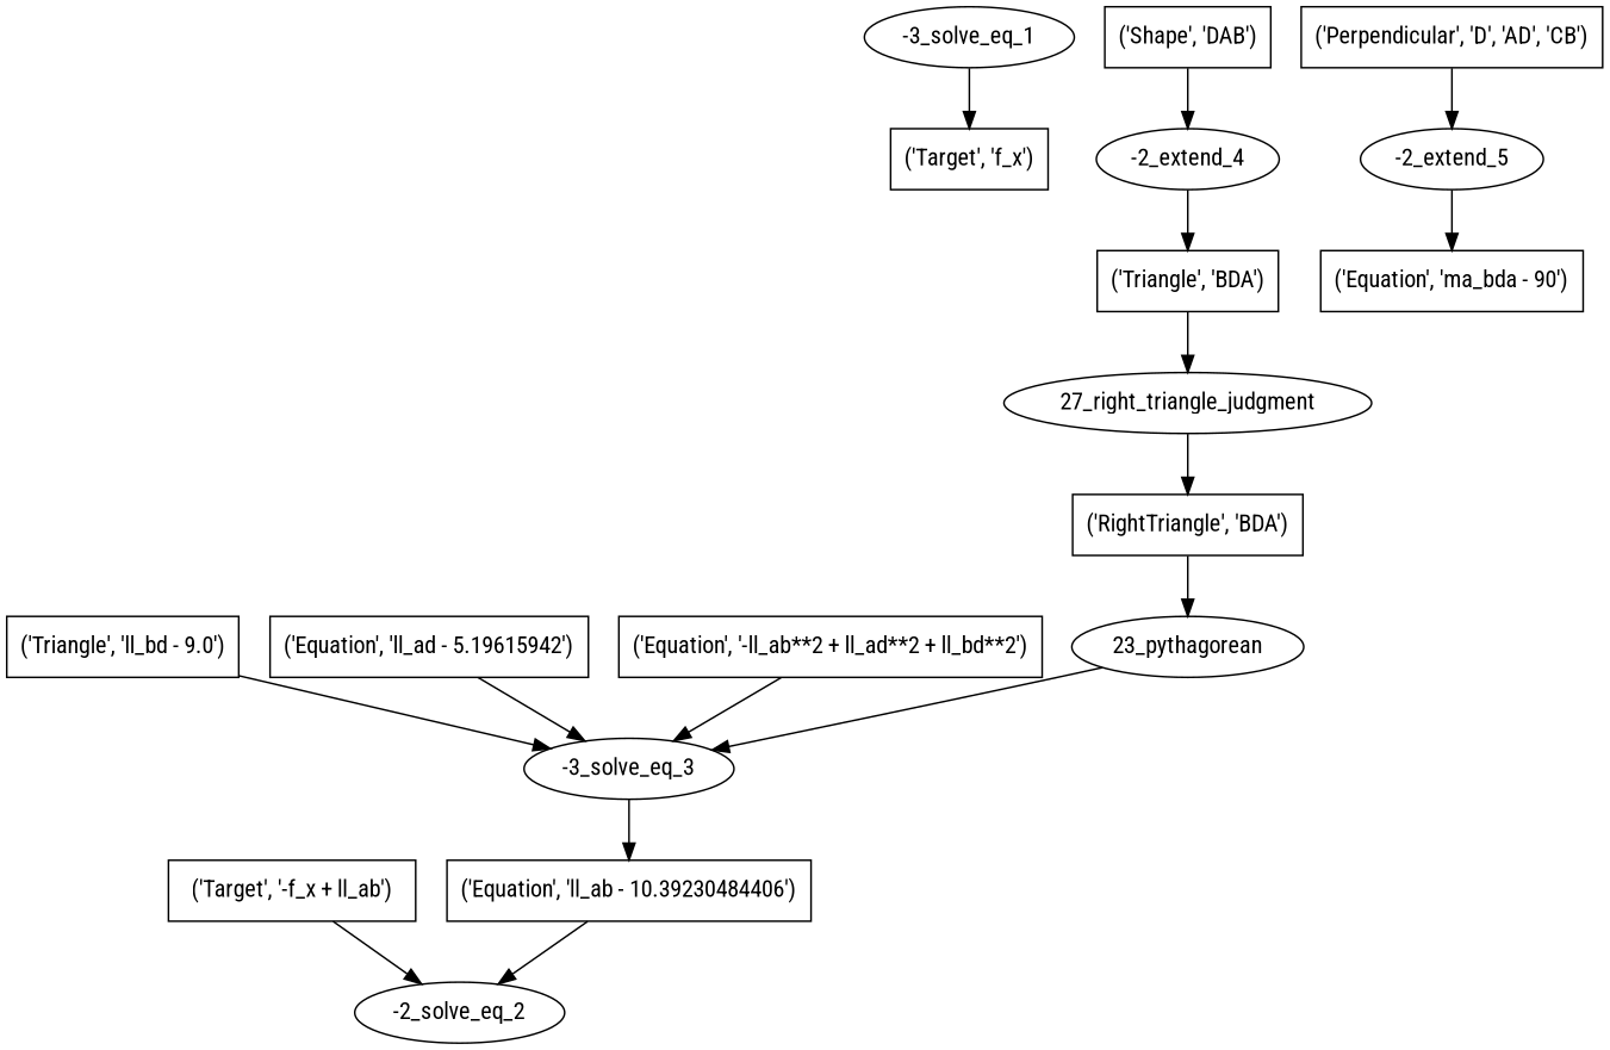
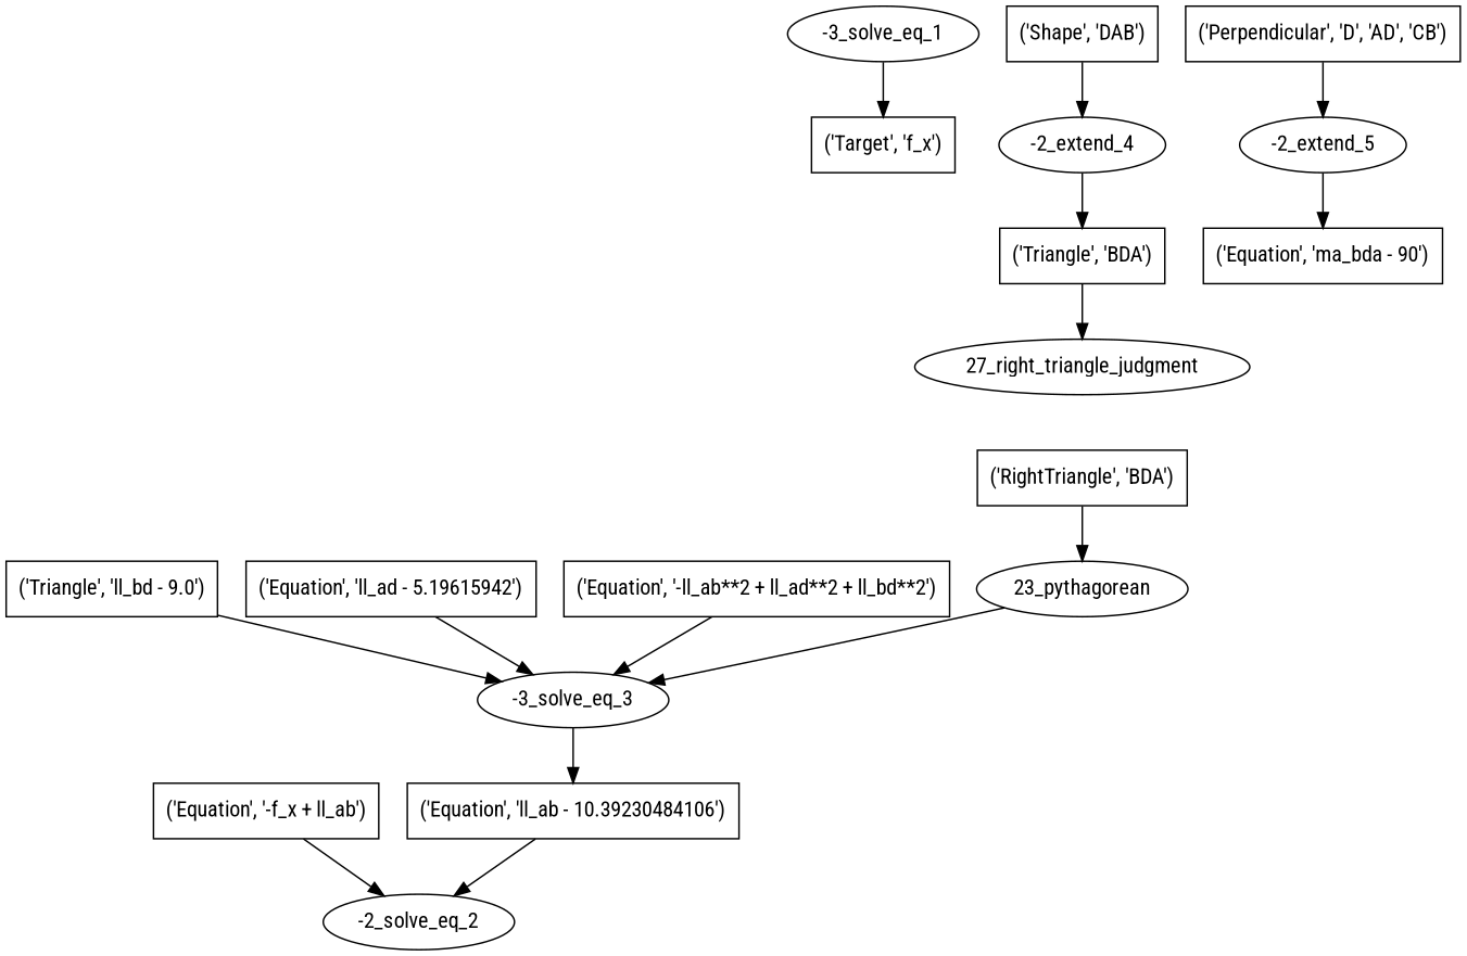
  digraph {
    fontname="Roboto Condensed"
    node [fontname="Roboto Condensed" shape=box]
    edge [fontname="Roboto Condensed"]
    n1 [label="('Target', 'f_x')"]
    n2 [label="-3_solve_eq_1" shape=""]
    n3 [label="-2_solve_eq_2" shape=""]
-   n4 [label="('Target', '-f_x + ll_ab')"]
-   n5 [label="('Equation', 'll_ab - 10.39230484406')"]
+   n4 [label="('Equation', '-f_x + ll_ab')"]
+   n5 [label="('Equation', 'll_ab - 10.39230484106')"]
    n6 [label="-3_solve_eq_3" shape=""]
    n7 [label="('Triangle', 'll_bd - 9.0')"]
    n8 [label="('Equation', 'll_ad - 5.19615942')"]
    n9 [label="('Equation', '-ll_ab**2 + ll_ad**2 + ll_bd**2')"]
    n10 [label="23_pythagorean" shape=""]
    n11 [label="('RightTriangle', 'BDA')"]
    n12 [label="27_right_triangle_judgment" shape=""]
    n13 [label="('Triangle', 'BDA')"]
    n14 [label="('Equation', 'ma_bda - 90')"]
    n15 [label="-2_extend_4" shape=""]
    n16 [label="('Shape', 'DAB')"]
    n17 [label="-2_extend_5" shape=""]
    n18 [label="('Perpendicular', 'D', 'AD', 'CB')"]
    n2 -> n1
    n4 -> n3
    n5 -> n3
    n6 -> n5
    n7 -> n6
    n8 -> n6
    n9 -> n6
    n10 -> n6
    n11 -> n10
-   n12 -> n11
    n13 -> n12
    n15 -> n13
    n16 -> n15
    n17 -> n14
    n18 -> n17
  }
